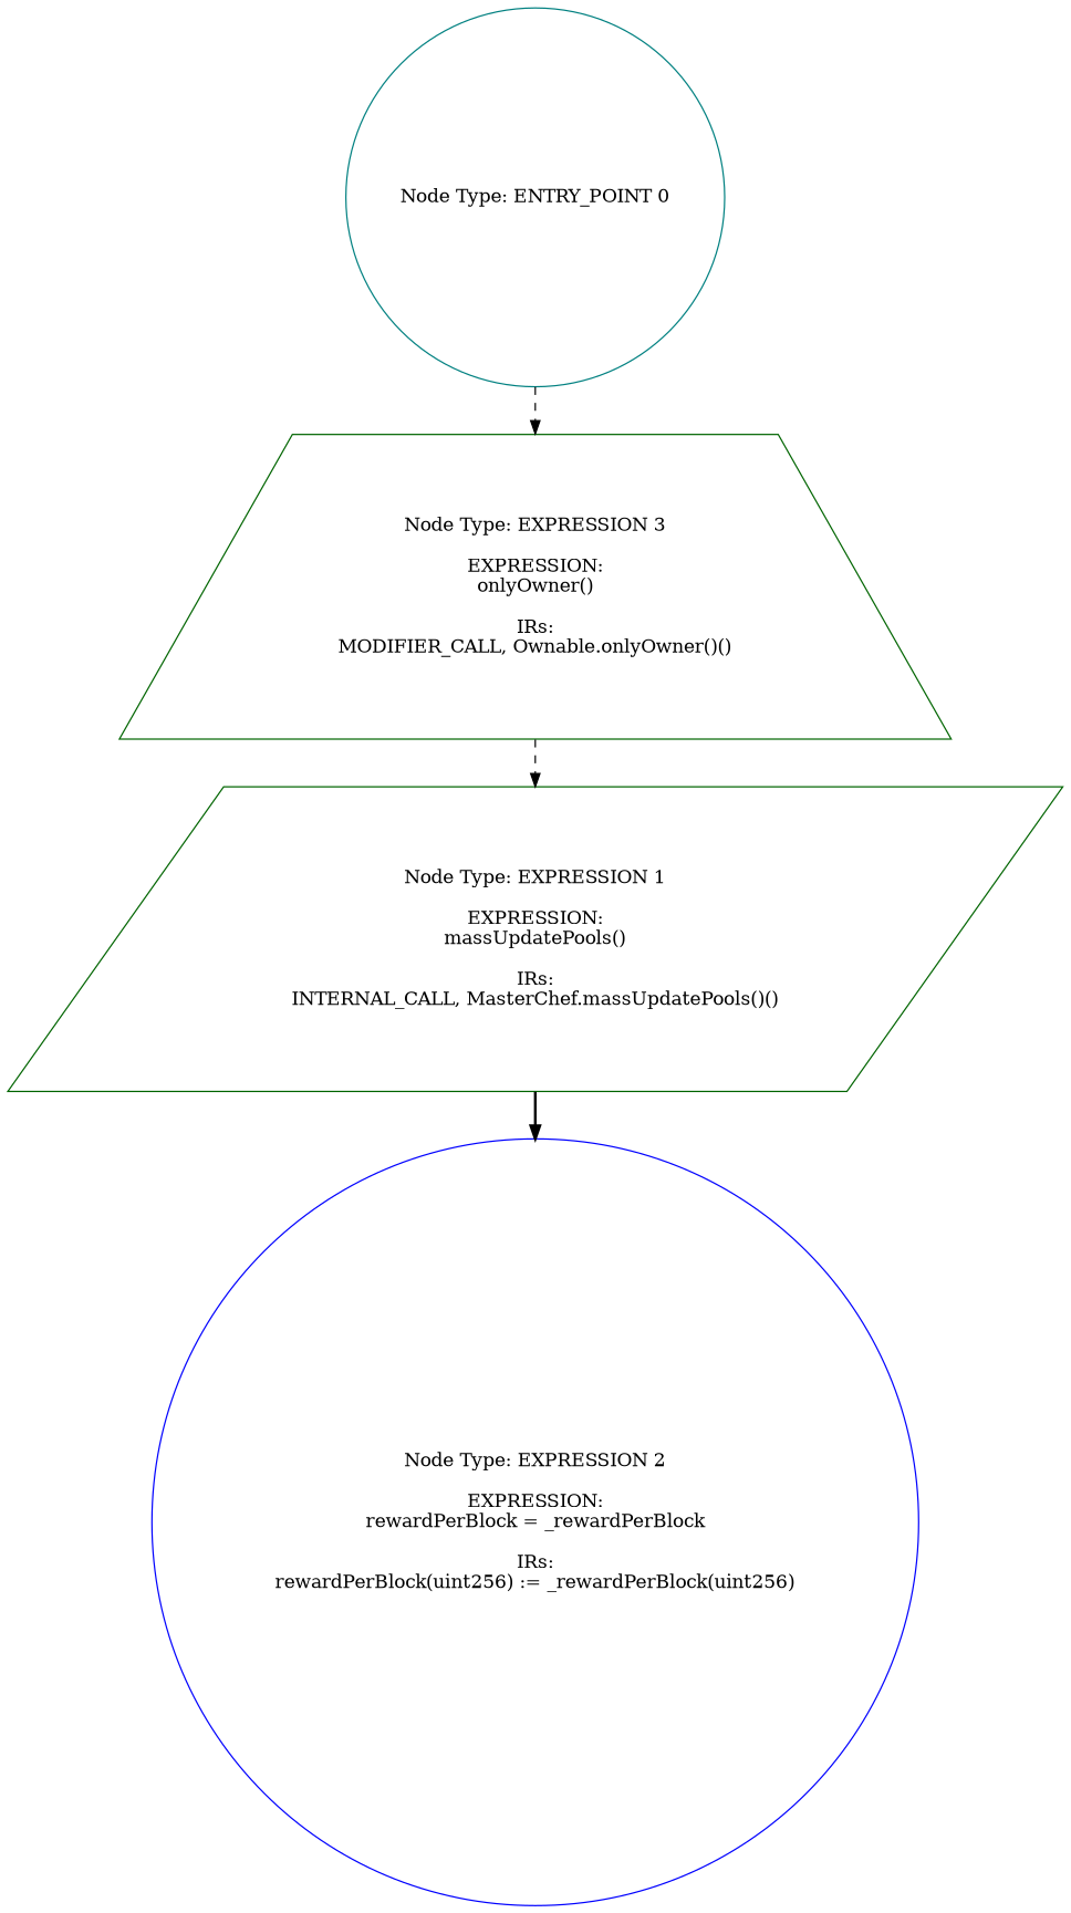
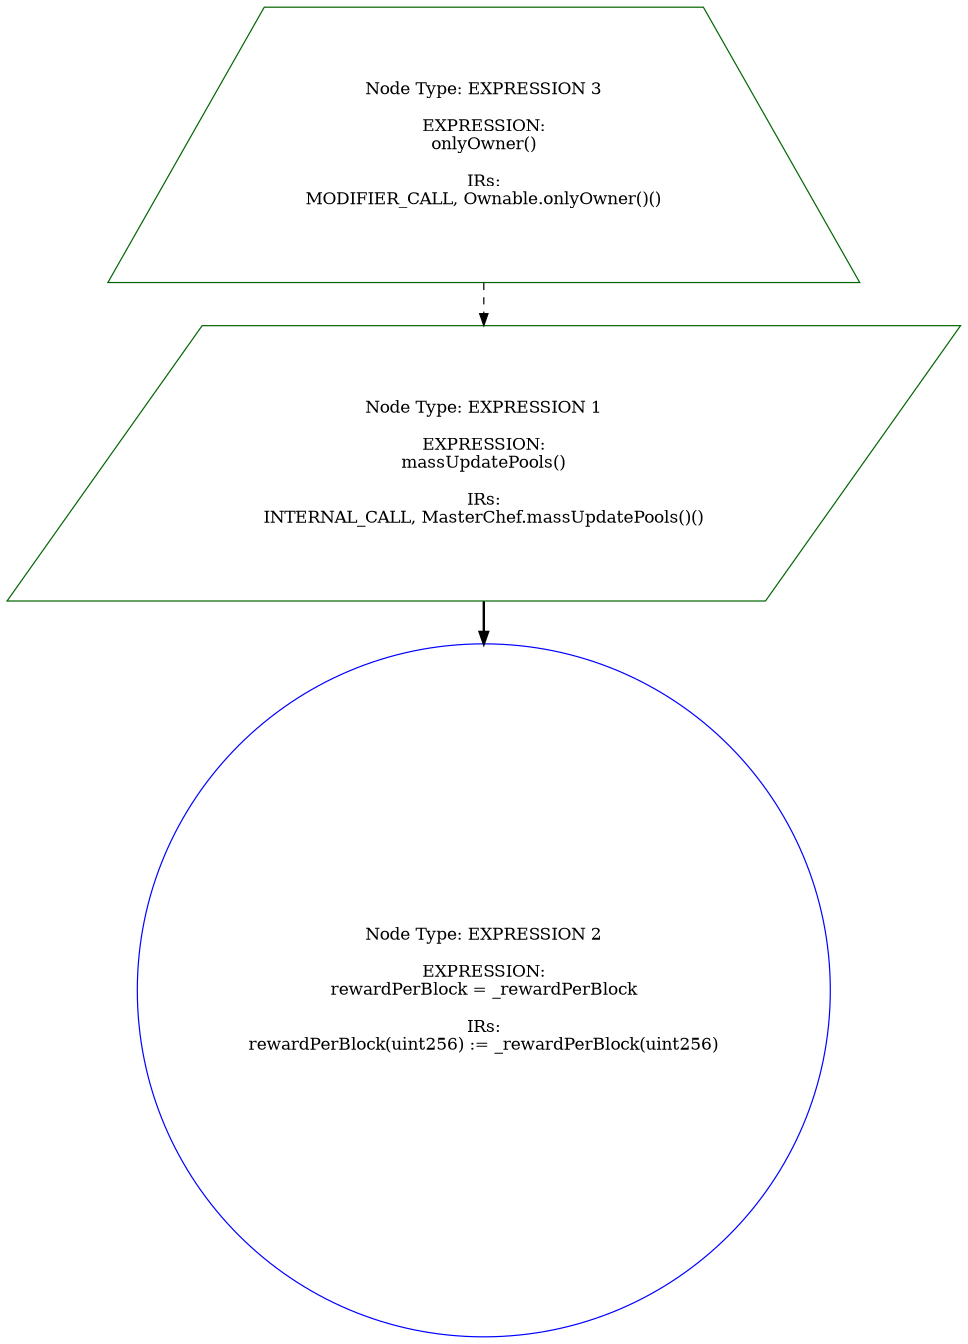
  digraph {
    node [color=darkgreen shape=circle]
    edge [style=dashed]
-   n1 [label="Node Type: ENTRY_POINT 0\n" color=teal]
    n2 [label="Node Type: EXPRESSION 3\n\nEXPRESSION:\nonlyOwner()\n\nIRs:\nMODIFIER_CALL, Ownable.onlyOwner()()" shape=trapezium]
    n3 [label="Node Type: EXPRESSION 1\n\nEXPRESSION:\nmassUpdatePools()\n\nIRs:\nINTERNAL_CALL, MasterChef.massUpdatePools()()" shape=parallelogram]
    n4 [label="Node Type: EXPRESSION 2\n\nEXPRESSION:\nrewardPerBlock = _rewardPerBlock\n\nIRs:\nrewardPerBlock(uint256) := _rewardPerBlock(uint256)" color=blue]
-   n1 -> n2
    n2 -> n3
    n3 -> n4 [style=bold]
  }
